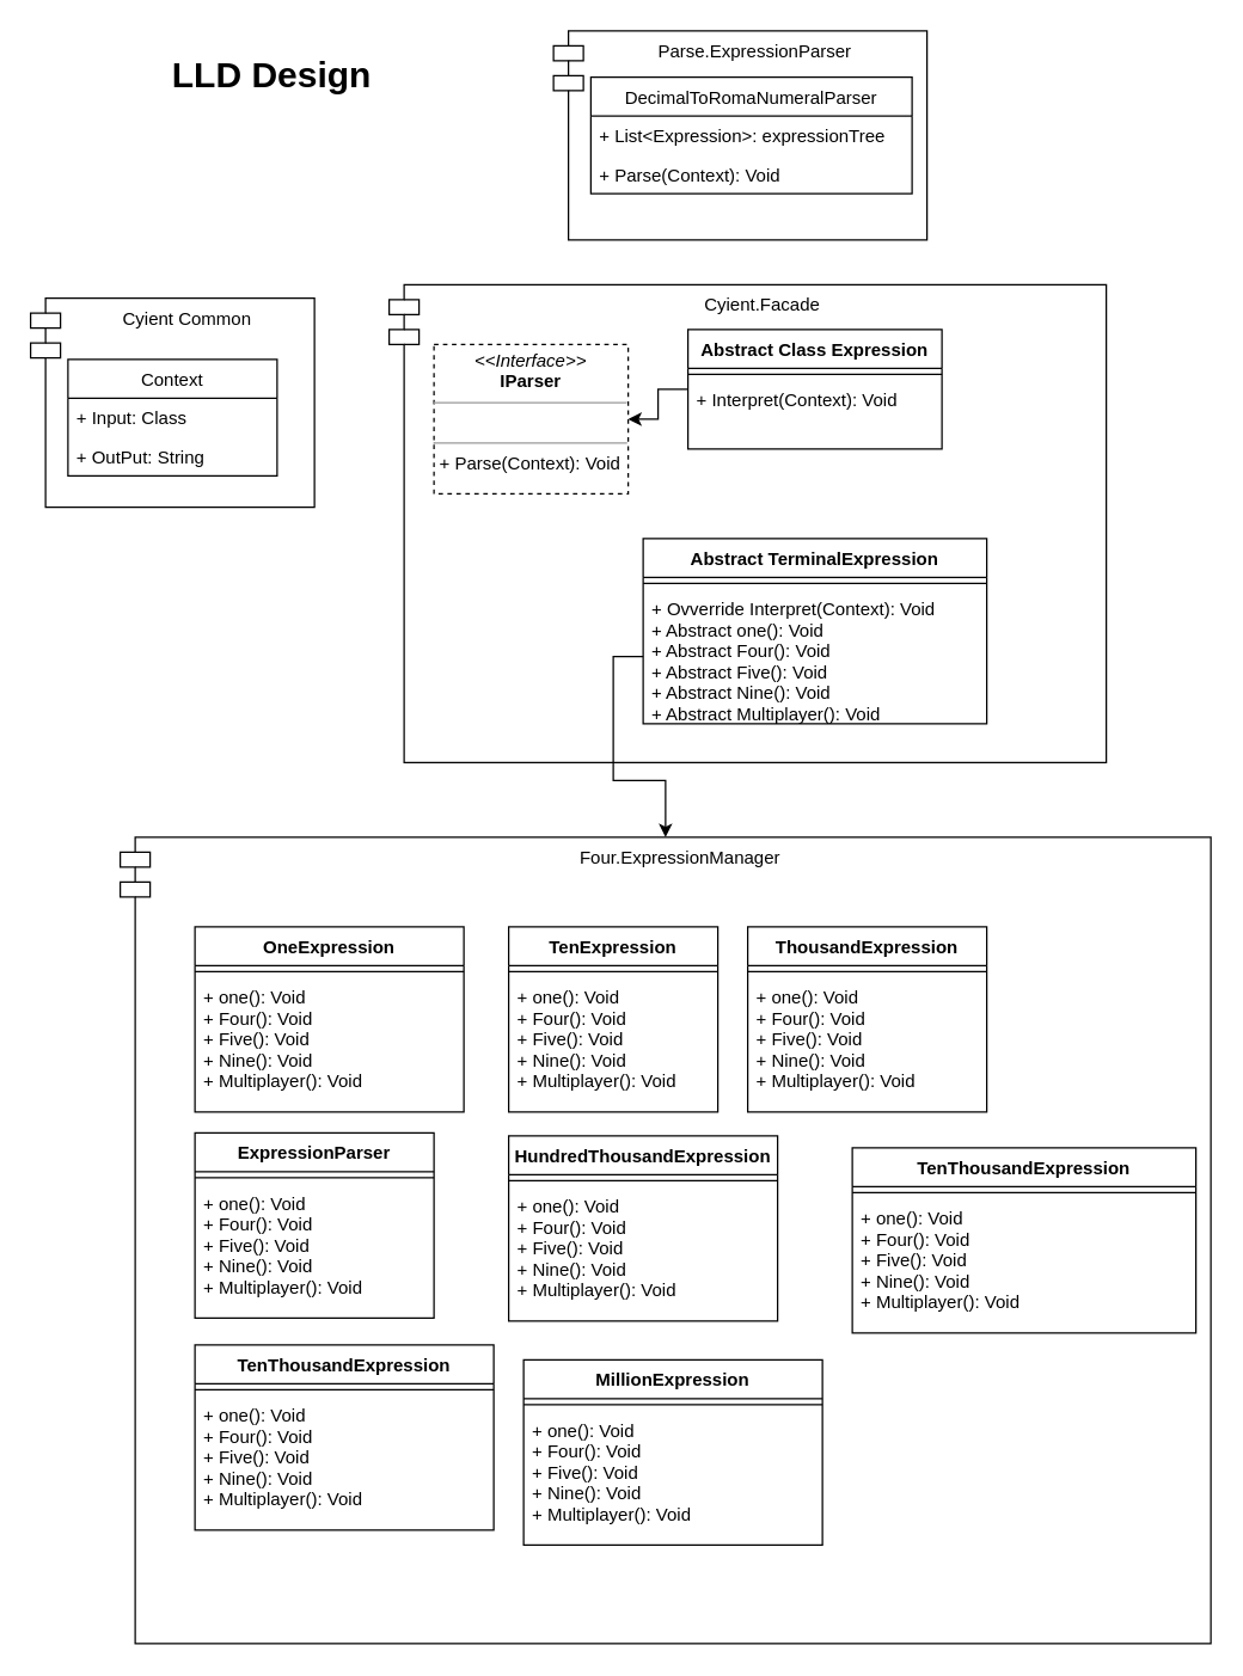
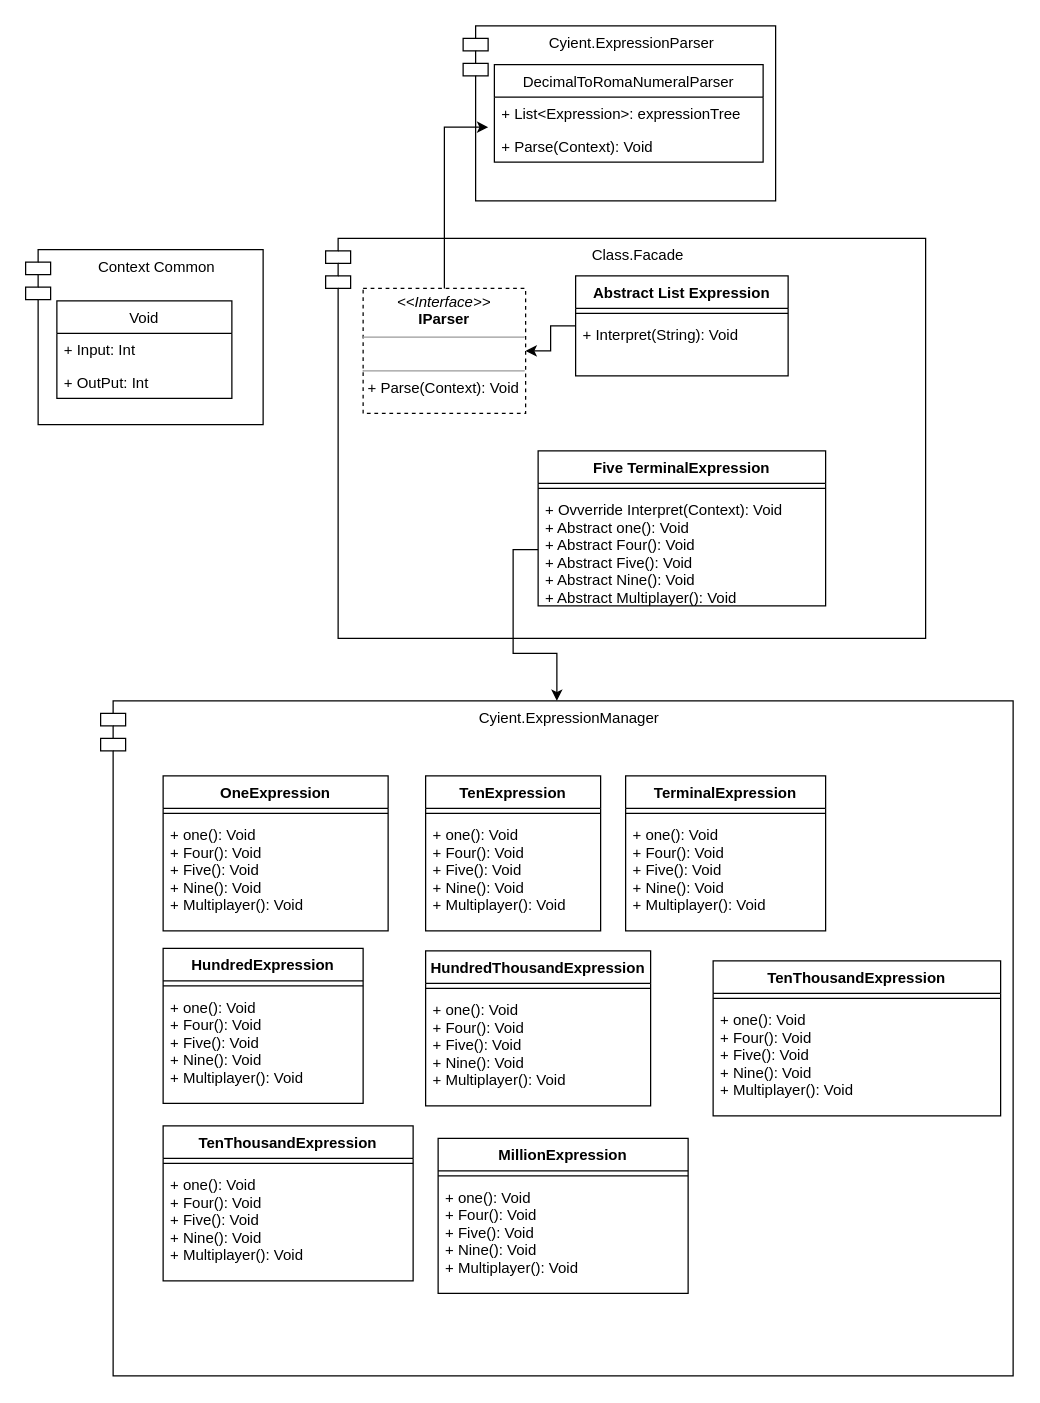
  <mxCell id="0" />
  <mxCell id="1" parent="0" />
- <mxCell id="2" value="Cyient Common" style="shape=module;align=left;spacingLeft=20;align=center;verticalAlign=top;" parent="1" vertex="1"><mxGeometry x="20" y="199" width="190" height="140" as="geometry" /></mxCell>
- <mxCell id="3" value="Context" style="swimlane;fontStyle=0;childLayout=stackLayout;horizontal=1;startSize=26;fillColor=none;horizontalStack=0;resizeParent=1;resizeParentMax=0;resizeLast=0;collapsible=1;marginBottom=0;" parent="1" vertex="1"><mxGeometry x="45" y="240" width="140" height="78" as="geometry" /></mxCell>
- <mxCell id="4" value="+ Input: Class" style="text;strokeColor=none;fillColor=none;align=left;verticalAlign=top;spacingLeft=4;spacingRight=4;overflow=hidden;rotatable=0;points=[[0,0.5],[1,0.5]];portConstraint=eastwest;" parent="3" vertex="1"><mxGeometry y="26" width="140" height="26" as="geometry" /></mxCell>
- <mxCell id="5" value="+ OutPut: String" style="text;strokeColor=none;fillColor=none;align=left;verticalAlign=top;spacingLeft=4;spacingRight=4;overflow=hidden;rotatable=0;points=[[0,0.5],[1,0.5]];portConstraint=eastwest;" parent="3" vertex="1"><mxGeometry y="52" width="140" height="26" as="geometry" /></mxCell>
- <mxCell id="6" value="Cyient.Facade" style="shape=module;align=left;spacingLeft=20;align=center;verticalAlign=top;" parent="1" vertex="1"><mxGeometry x="260" y="190" width="480" height="320" as="geometry" /></mxCell>
+ <mxCell id="2" value="Context Common" style="shape=module;align=left;spacingLeft=20;align=center;verticalAlign=top;" parent="1" vertex="1"><mxGeometry x="20" y="199" width="190" height="140" as="geometry" /></mxCell>
+ <mxCell id="3" value="Void" style="swimlane;fontStyle=0;childLayout=stackLayout;horizontal=1;startSize=26;fillColor=none;horizontalStack=0;resizeParent=1;resizeParentMax=0;resizeLast=0;collapsible=1;marginBottom=0;" parent="1" vertex="1"><mxGeometry x="45" y="240" width="140" height="78" as="geometry" /></mxCell>
+ <mxCell id="4" value="+ Input: Int" style="text;strokeColor=none;fillColor=none;align=left;verticalAlign=top;spacingLeft=4;spacingRight=4;overflow=hidden;rotatable=0;points=[[0,0.5],[1,0.5]];portConstraint=eastwest;" parent="3" vertex="1"><mxGeometry y="26" width="140" height="26" as="geometry" /></mxCell>
+ <mxCell id="5" value="+ OutPut: Int" style="text;strokeColor=none;fillColor=none;align=left;verticalAlign=top;spacingLeft=4;spacingRight=4;overflow=hidden;rotatable=0;points=[[0,0.5],[1,0.5]];portConstraint=eastwest;" parent="3" vertex="1"><mxGeometry y="52" width="140" height="26" as="geometry" /></mxCell>
+ <mxCell id="6" value="Class.Facade" style="shape=module;align=left;spacingLeft=20;align=center;verticalAlign=top;" parent="1" vertex="1"><mxGeometry x="260" y="190" width="480" height="320" as="geometry" /></mxCell>
  <mxCell id="7" value="&lt;p style=&quot;margin:0px;margin-top:4px;text-align:center;&quot;&gt;&lt;i&gt;&amp;lt;&amp;lt;Interface&amp;gt;&amp;gt;&lt;/i&gt;&lt;br&gt;&lt;b&gt;IParser&lt;/b&gt;&lt;/p&gt;&lt;hr size=&quot;1&quot;&gt;&lt;p style=&quot;margin:0px;margin-left:4px;&quot;&gt;&lt;br&gt;&lt;/p&gt;&lt;hr size=&quot;1&quot;&gt;&lt;p style=&quot;margin:0px;margin-left:4px;&quot;&gt;+ Parse(Context): Void&lt;br&gt;&lt;/p&gt;" style="verticalAlign=top;align=left;overflow=fill;fontSize=12;fontFamily=Helvetica;html=1;dashed=1;" parent="1" vertex="1"><mxGeometry x="290" y="230" width="130" height="100" as="geometry" /></mxCell>
  <mxCell id="8" style="edgeStyle=orthogonalEdgeStyle;rounded=0;orthogonalLoop=1;jettySize=auto;html=1;" parent="1" source="9" target="7" edge="1"><mxGeometry relative="1" as="geometry" /></mxCell>
- <mxCell id="9" value="Abstract Class Expression" style="swimlane;fontStyle=1;align=center;verticalAlign=top;childLayout=stackLayout;horizontal=1;startSize=26;horizontalStack=0;resizeParent=1;resizeParentMax=0;resizeLast=0;collapsible=1;marginBottom=0;" parent="1" vertex="1"><mxGeometry x="460" y="220" width="170" height="80" as="geometry" /></mxCell>
+ <mxCell id="9" value="Abstract List Expression" style="swimlane;fontStyle=1;align=center;verticalAlign=top;childLayout=stackLayout;horizontal=1;startSize=26;horizontalStack=0;resizeParent=1;resizeParentMax=0;resizeLast=0;collapsible=1;marginBottom=0;" parent="1" vertex="1"><mxGeometry x="460" y="220" width="170" height="80" as="geometry" /></mxCell>
  <mxCell id="10" value="" style="line;strokeWidth=1;fillColor=none;align=left;verticalAlign=middle;spacingTop=-1;spacingLeft=3;spacingRight=3;rotatable=0;labelPosition=right;points=[];portConstraint=eastwest;strokeColor=inherit;" parent="9" vertex="1"><mxGeometry y="26" width="170" height="8" as="geometry" /></mxCell>
- <mxCell id="11" value="+ Interpret(Context): Void" style="text;strokeColor=none;fillColor=none;align=left;verticalAlign=top;spacingLeft=4;spacingRight=4;overflow=hidden;rotatable=0;points=[[0,0.5],[1,0.5]];portConstraint=eastwest;" parent="9" vertex="1"><mxGeometry y="34" width="170" height="46" as="geometry" /></mxCell>
- <mxCell id="12" value="Abstract TerminalExpression" style="swimlane;fontStyle=1;align=center;verticalAlign=top;childLayout=stackLayout;horizontal=1;startSize=26;horizontalStack=0;resizeParent=1;resizeParentMax=0;resizeLast=0;collapsible=1;marginBottom=0;" parent="1" vertex="1"><mxGeometry x="430" y="360" width="230" height="124" as="geometry"><mxRectangle x="470" y="300" width="200" height="30" as="alternateBounds" /></mxGeometry></mxCell>
+ <mxCell id="11" value="+ Interpret(String): Void" style="text;strokeColor=none;fillColor=none;align=left;verticalAlign=top;spacingLeft=4;spacingRight=4;overflow=hidden;rotatable=0;points=[[0,0.5],[1,0.5]];portConstraint=eastwest;" parent="9" vertex="1"><mxGeometry y="34" width="170" height="46" as="geometry" /></mxCell>
+ <mxCell id="12" value="Five TerminalExpression" style="swimlane;fontStyle=1;align=center;verticalAlign=top;childLayout=stackLayout;horizontal=1;startSize=26;horizontalStack=0;resizeParent=1;resizeParentMax=0;resizeLast=0;collapsible=1;marginBottom=0;" parent="1" vertex="1"><mxGeometry x="430" y="360" width="230" height="124" as="geometry"><mxRectangle x="470" y="300" width="200" height="30" as="alternateBounds" /></mxGeometry></mxCell>
  <mxCell id="13" value="" style="line;strokeWidth=1;fillColor=none;align=left;verticalAlign=middle;spacingTop=-1;spacingLeft=3;spacingRight=3;rotatable=0;labelPosition=right;points=[];portConstraint=eastwest;strokeColor=inherit;" parent="12" vertex="1"><mxGeometry y="26" width="230" height="8" as="geometry" /></mxCell>
  <mxCell id="14" value="+ Ovverride Interpret(Context): Void&#10;+ Abstract one(): Void&#10;+ Abstract Four(): Void&#10;+ Abstract Five(): Void&#10;+ Abstract Nine(): Void&#10;+ Abstract Multiplayer(): Void" style="text;strokeColor=none;fillColor=none;align=left;verticalAlign=top;spacingLeft=4;spacingRight=4;overflow=hidden;rotatable=0;points=[[0,0.5],[1,0.5]];portConstraint=eastwest;" parent="12" vertex="1"><mxGeometry y="34" width="230" height="90" as="geometry" /></mxCell>
- <mxCell id="15" value="Four.ExpressionManager" style="shape=module;align=left;spacingLeft=20;align=center;verticalAlign=top;" parent="1" vertex="1"><mxGeometry x="80" y="560" width="730" height="540" as="geometry" /></mxCell>
+ <mxCell id="15" value="Cyient.ExpressionManager" style="shape=module;align=left;spacingLeft=20;align=center;verticalAlign=top;" parent="1" vertex="1"><mxGeometry x="80" y="560" width="730" height="540" as="geometry" /></mxCell>
  <mxCell id="16" value="OneExpression" style="swimlane;fontStyle=1;align=center;verticalAlign=top;childLayout=stackLayout;horizontal=1;startSize=26;horizontalStack=0;resizeParent=1;resizeParentMax=0;resizeLast=0;collapsible=1;marginBottom=0;" parent="1" vertex="1"><mxGeometry x="130" y="620" width="180" height="124" as="geometry"><mxRectangle x="470" y="300" width="200" height="30" as="alternateBounds" /></mxGeometry></mxCell>
  <mxCell id="17" value="" style="line;strokeWidth=1;fillColor=none;align=left;verticalAlign=middle;spacingTop=-1;spacingLeft=3;spacingRight=3;rotatable=0;labelPosition=right;points=[];portConstraint=eastwest;strokeColor=inherit;" parent="16" vertex="1"><mxGeometry y="26" width="180" height="8" as="geometry" /></mxCell>
  <mxCell id="18" value="+ one(): Void&#10;+ Four(): Void&#10;+ Five(): Void&#10;+ Nine(): Void&#10;+ Multiplayer(): Void" style="text;strokeColor=none;fillColor=none;align=left;verticalAlign=top;spacingLeft=4;spacingRight=4;overflow=hidden;rotatable=0;points=[[0,0.5],[1,0.5]];portConstraint=eastwest;" parent="16" vertex="1"><mxGeometry y="34" width="180" height="90" as="geometry" /></mxCell>
  <mxCell id="19" style="edgeStyle=orthogonalEdgeStyle;rounded=0;orthogonalLoop=1;jettySize=auto;html=1;" parent="1" source="14" target="15" edge="1"><mxGeometry relative="1" as="geometry" /></mxCell>
- <mxCell id="20" value="ThousandExpression" style="swimlane;fontStyle=1;align=center;verticalAlign=top;childLayout=stackLayout;horizontal=1;startSize=26;horizontalStack=0;resizeParent=1;resizeParentMax=0;resizeLast=0;collapsible=1;marginBottom=0;" parent="1" vertex="1"><mxGeometry x="500" y="620" width="160" height="124" as="geometry"><mxRectangle x="470" y="300" width="200" height="30" as="alternateBounds" /></mxGeometry></mxCell>
+ <mxCell id="20" value="TerminalExpression" style="swimlane;fontStyle=1;align=center;verticalAlign=top;childLayout=stackLayout;horizontal=1;startSize=26;horizontalStack=0;resizeParent=1;resizeParentMax=0;resizeLast=0;collapsible=1;marginBottom=0;" parent="1" vertex="1"><mxGeometry x="500" y="620" width="160" height="124" as="geometry"><mxRectangle x="470" y="300" width="200" height="30" as="alternateBounds" /></mxGeometry></mxCell>
  <mxCell id="21" value="" style="line;strokeWidth=1;fillColor=none;align=left;verticalAlign=middle;spacingTop=-1;spacingLeft=3;spacingRight=3;rotatable=0;labelPosition=right;points=[];portConstraint=eastwest;strokeColor=inherit;" parent="20" vertex="1"><mxGeometry y="26" width="160" height="8" as="geometry" /></mxCell>
  <mxCell id="22" value="+ one(): Void&#10;+ Four(): Void&#10;+ Five(): Void&#10;+ Nine(): Void&#10;+ Multiplayer(): Void" style="text;strokeColor=none;fillColor=none;align=left;verticalAlign=top;spacingLeft=4;spacingRight=4;overflow=hidden;rotatable=0;points=[[0,0.5],[1,0.5]];portConstraint=eastwest;" parent="20" vertex="1"><mxGeometry y="34" width="160" height="90" as="geometry" /></mxCell>
  <mxCell id="23" value="HundredThousandExpression" style="swimlane;fontStyle=1;align=center;verticalAlign=top;childLayout=stackLayout;horizontal=1;startSize=26;horizontalStack=0;resizeParent=1;resizeParentMax=0;resizeLast=0;collapsible=1;marginBottom=0;" parent="1" vertex="1"><mxGeometry x="340" y="760" width="180" height="124" as="geometry"><mxRectangle x="470" y="300" width="200" height="30" as="alternateBounds" /></mxGeometry></mxCell>
  <mxCell id="24" value="" style="line;strokeWidth=1;fillColor=none;align=left;verticalAlign=middle;spacingTop=-1;spacingLeft=3;spacingRight=3;rotatable=0;labelPosition=right;points=[];portConstraint=eastwest;strokeColor=inherit;" parent="23" vertex="1"><mxGeometry y="26" width="180" height="8" as="geometry" /></mxCell>
  <mxCell id="25" value="+ one(): Void&#10;+ Four(): Void&#10;+ Five(): Void&#10;+ Nine(): Void&#10;+ Multiplayer(): Void" style="text;strokeColor=none;fillColor=none;align=left;verticalAlign=top;spacingLeft=4;spacingRight=4;overflow=hidden;rotatable=0;points=[[0,0.5],[1,0.5]];portConstraint=eastwest;" parent="23" vertex="1"><mxGeometry y="34" width="180" height="90" as="geometry" /></mxCell>
  <mxCell id="26" value="TenThousandExpression" style="swimlane;fontStyle=1;align=center;verticalAlign=top;childLayout=stackLayout;horizontal=1;startSize=26;horizontalStack=0;resizeParent=1;resizeParentMax=0;resizeLast=0;collapsible=1;marginBottom=0;" parent="1" vertex="1"><mxGeometry x="130" y="900" width="200" height="124" as="geometry"><mxRectangle x="470" y="300" width="200" height="30" as="alternateBounds" /></mxGeometry></mxCell>
  <mxCell id="27" value="" style="line;strokeWidth=1;fillColor=none;align=left;verticalAlign=middle;spacingTop=-1;spacingLeft=3;spacingRight=3;rotatable=0;labelPosition=right;points=[];portConstraint=eastwest;strokeColor=inherit;" parent="26" vertex="1"><mxGeometry y="26" width="200" height="8" as="geometry" /></mxCell>
  <mxCell id="28" value="+ one(): Void&#10;+ Four(): Void&#10;+ Five(): Void&#10;+ Nine(): Void&#10;+ Multiplayer(): Void" style="text;strokeColor=none;fillColor=none;align=left;verticalAlign=top;spacingLeft=4;spacingRight=4;overflow=hidden;rotatable=0;points=[[0,0.5],[1,0.5]];portConstraint=eastwest;" parent="26" vertex="1"><mxGeometry y="34" width="200" height="90" as="geometry" /></mxCell>
  <mxCell id="29" value="TenExpression" style="swimlane;fontStyle=1;align=center;verticalAlign=top;childLayout=stackLayout;horizontal=1;startSize=26;horizontalStack=0;resizeParent=1;resizeParentMax=0;resizeLast=0;collapsible=1;marginBottom=0;" parent="1" vertex="1"><mxGeometry x="340" y="620" width="140" height="124" as="geometry"><mxRectangle x="470" y="300" width="200" height="30" as="alternateBounds" /></mxGeometry></mxCell>
  <mxCell id="30" value="" style="line;strokeWidth=1;fillColor=none;align=left;verticalAlign=middle;spacingTop=-1;spacingLeft=3;spacingRight=3;rotatable=0;labelPosition=right;points=[];portConstraint=eastwest;strokeColor=inherit;" parent="29" vertex="1"><mxGeometry y="26" width="140" height="8" as="geometry" /></mxCell>
  <mxCell id="31" value="+ one(): Void&#10;+ Four(): Void&#10;+ Five(): Void&#10;+ Nine(): Void&#10;+ Multiplayer(): Void" style="text;strokeColor=none;fillColor=none;align=left;verticalAlign=top;spacingLeft=4;spacingRight=4;overflow=hidden;rotatable=0;points=[[0,0.5],[1,0.5]];portConstraint=eastwest;" parent="29" vertex="1"><mxGeometry y="34" width="140" height="90" as="geometry" /></mxCell>
- <mxCell id="32" value="ExpressionParser" style="swimlane;fontStyle=1;align=center;verticalAlign=top;childLayout=stackLayout;horizontal=1;startSize=26;horizontalStack=0;resizeParent=1;resizeParentMax=0;resizeLast=0;collapsible=1;marginBottom=0;" parent="1" vertex="1"><mxGeometry x="130" y="758" width="160" height="124" as="geometry"><mxRectangle x="470" y="300" width="200" height="30" as="alternateBounds" /></mxGeometry></mxCell>
+ <mxCell id="32" value="HundredExpression" style="swimlane;fontStyle=1;align=center;verticalAlign=top;childLayout=stackLayout;horizontal=1;startSize=26;horizontalStack=0;resizeParent=1;resizeParentMax=0;resizeLast=0;collapsible=1;marginBottom=0;" parent="1" vertex="1"><mxGeometry x="130" y="758" width="160" height="124" as="geometry"><mxRectangle x="470" y="300" width="200" height="30" as="alternateBounds" /></mxGeometry></mxCell>
  <mxCell id="33" value="" style="line;strokeWidth=1;fillColor=none;align=left;verticalAlign=middle;spacingTop=-1;spacingLeft=3;spacingRight=3;rotatable=0;labelPosition=right;points=[];portConstraint=eastwest;strokeColor=inherit;" parent="32" vertex="1"><mxGeometry y="26" width="160" height="8" as="geometry" /></mxCell>
  <mxCell id="34" value="+ one(): Void&#10;+ Four(): Void&#10;+ Five(): Void&#10;+ Nine(): Void&#10;+ Multiplayer(): Void" style="text;strokeColor=none;fillColor=none;align=left;verticalAlign=top;spacingLeft=4;spacingRight=4;overflow=hidden;rotatable=0;points=[[0,0.5],[1,0.5]];portConstraint=eastwest;" parent="32" vertex="1"><mxGeometry y="34" width="160" height="90" as="geometry" /></mxCell>
  <mxCell id="35" value="TenThousandExpression" style="swimlane;fontStyle=1;align=center;verticalAlign=top;childLayout=stackLayout;horizontal=1;startSize=26;horizontalStack=0;resizeParent=1;resizeParentMax=0;resizeLast=0;collapsible=1;marginBottom=0;" parent="1" vertex="1"><mxGeometry x="570" y="768" width="230" height="124" as="geometry"><mxRectangle x="470" y="300" width="200" height="30" as="alternateBounds" /></mxGeometry></mxCell>
  <mxCell id="36" value="" style="line;strokeWidth=1;fillColor=none;align=left;verticalAlign=middle;spacingTop=-1;spacingLeft=3;spacingRight=3;rotatable=0;labelPosition=right;points=[];portConstraint=eastwest;strokeColor=inherit;" parent="35" vertex="1"><mxGeometry y="26" width="230" height="8" as="geometry" /></mxCell>
  <mxCell id="37" value="+ one(): Void&#10;+ Four(): Void&#10;+ Five(): Void&#10;+ Nine(): Void&#10;+ Multiplayer(): Void" style="text;strokeColor=none;fillColor=none;align=left;verticalAlign=top;spacingLeft=4;spacingRight=4;overflow=hidden;rotatable=0;points=[[0,0.5],[1,0.5]];portConstraint=eastwest;" parent="35" vertex="1"><mxGeometry y="34" width="230" height="90" as="geometry" /></mxCell>
  <mxCell id="38" value="MillionExpression" style="swimlane;fontStyle=1;align=center;verticalAlign=top;childLayout=stackLayout;horizontal=1;startSize=26;horizontalStack=0;resizeParent=1;resizeParentMax=0;resizeLast=0;collapsible=1;marginBottom=0;" parent="1" vertex="1"><mxGeometry x="350" y="910" width="200" height="124" as="geometry"><mxRectangle x="470" y="300" width="200" height="30" as="alternateBounds" /></mxGeometry></mxCell>
  <mxCell id="39" value="" style="line;strokeWidth=1;fillColor=none;align=left;verticalAlign=middle;spacingTop=-1;spacingLeft=3;spacingRight=3;rotatable=0;labelPosition=right;points=[];portConstraint=eastwest;strokeColor=inherit;" parent="38" vertex="1"><mxGeometry y="26" width="200" height="8" as="geometry" /></mxCell>
  <mxCell id="40" value="+ one(): Void&#10;+ Four(): Void&#10;+ Five(): Void&#10;+ Nine(): Void&#10;+ Multiplayer(): Void" style="text;strokeColor=none;fillColor=none;align=left;verticalAlign=top;spacingLeft=4;spacingRight=4;overflow=hidden;rotatable=0;points=[[0,0.5],[1,0.5]];portConstraint=eastwest;" parent="38" vertex="1"><mxGeometry y="34" width="200" height="90" as="geometry" /></mxCell>
- <mxCell id="41" value="Parse.ExpressionParser" style="shape=module;align=left;spacingLeft=20;align=center;verticalAlign=top;" parent="1" vertex="1"><mxGeometry x="370" width="250" height="140" as="geometry" y="20" /></mxCell>
+ <mxCell id="41" value="Cyient.ExpressionParser" style="shape=module;align=left;spacingLeft=20;align=center;verticalAlign=top;" parent="1" vertex="1"><mxGeometry x="370" width="250" height="140" as="geometry" y="20" /></mxCell>
  <mxCell id="42" value="DecimalToRomaNumeralParser" style="swimlane;fontStyle=0;childLayout=stackLayout;horizontal=1;startSize=26;fillColor=none;horizontalStack=0;resizeParent=1;resizeParentMax=0;resizeLast=0;collapsible=1;marginBottom=0;" parent="1" vertex="1"><mxGeometry x="395" y="51" width="215" height="78" as="geometry" /></mxCell>
  <mxCell id="43" value="+ List&lt;Expression&gt;: expressionTree" style="text;strokeColor=none;fillColor=none;align=left;verticalAlign=top;spacingLeft=4;spacingRight=4;overflow=hidden;rotatable=0;points=[[0,0.5],[1,0.5]];portConstraint=eastwest;" parent="42" vertex="1"><mxGeometry y="26" width="215" height="26" as="geometry" /></mxCell>
  <mxCell id="44" value="+ Parse(Context): Void" style="text;strokeColor=none;fillColor=none;align=left;verticalAlign=top;spacingLeft=4;spacingRight=4;overflow=hidden;rotatable=0;points=[[0,0.5],[1,0.5]];portConstraint=eastwest;" parent="42" vertex="1"><mxGeometry y="52" width="215" height="26" as="geometry" /></mxCell>
- <mxCell id="46" value="&lt;h1&gt;LLD Design&amp;nbsp;&lt;/h1&gt;" style="text;html=1;strokeColor=none;fillColor=none;spacing=5;spacingTop=-20;whiteSpace=wrap;overflow=hidden;rounded=0;" parent="1" vertex="1"><mxGeometry x="110" y="30" width="180" height="40" as="geometry" /></mxCell>
+ <mxCell id="45" style="edgeStyle=orthogonalEdgeStyle;rounded=0;orthogonalLoop=1;jettySize=auto;html=1;entryX=-0.023;entryY=-0.077;entryDx=0;entryDy=0;entryPerimeter=0;" parent="1" source="7" target="44" edge="1"><mxGeometry relative="1" as="geometry" /></mxCell>
